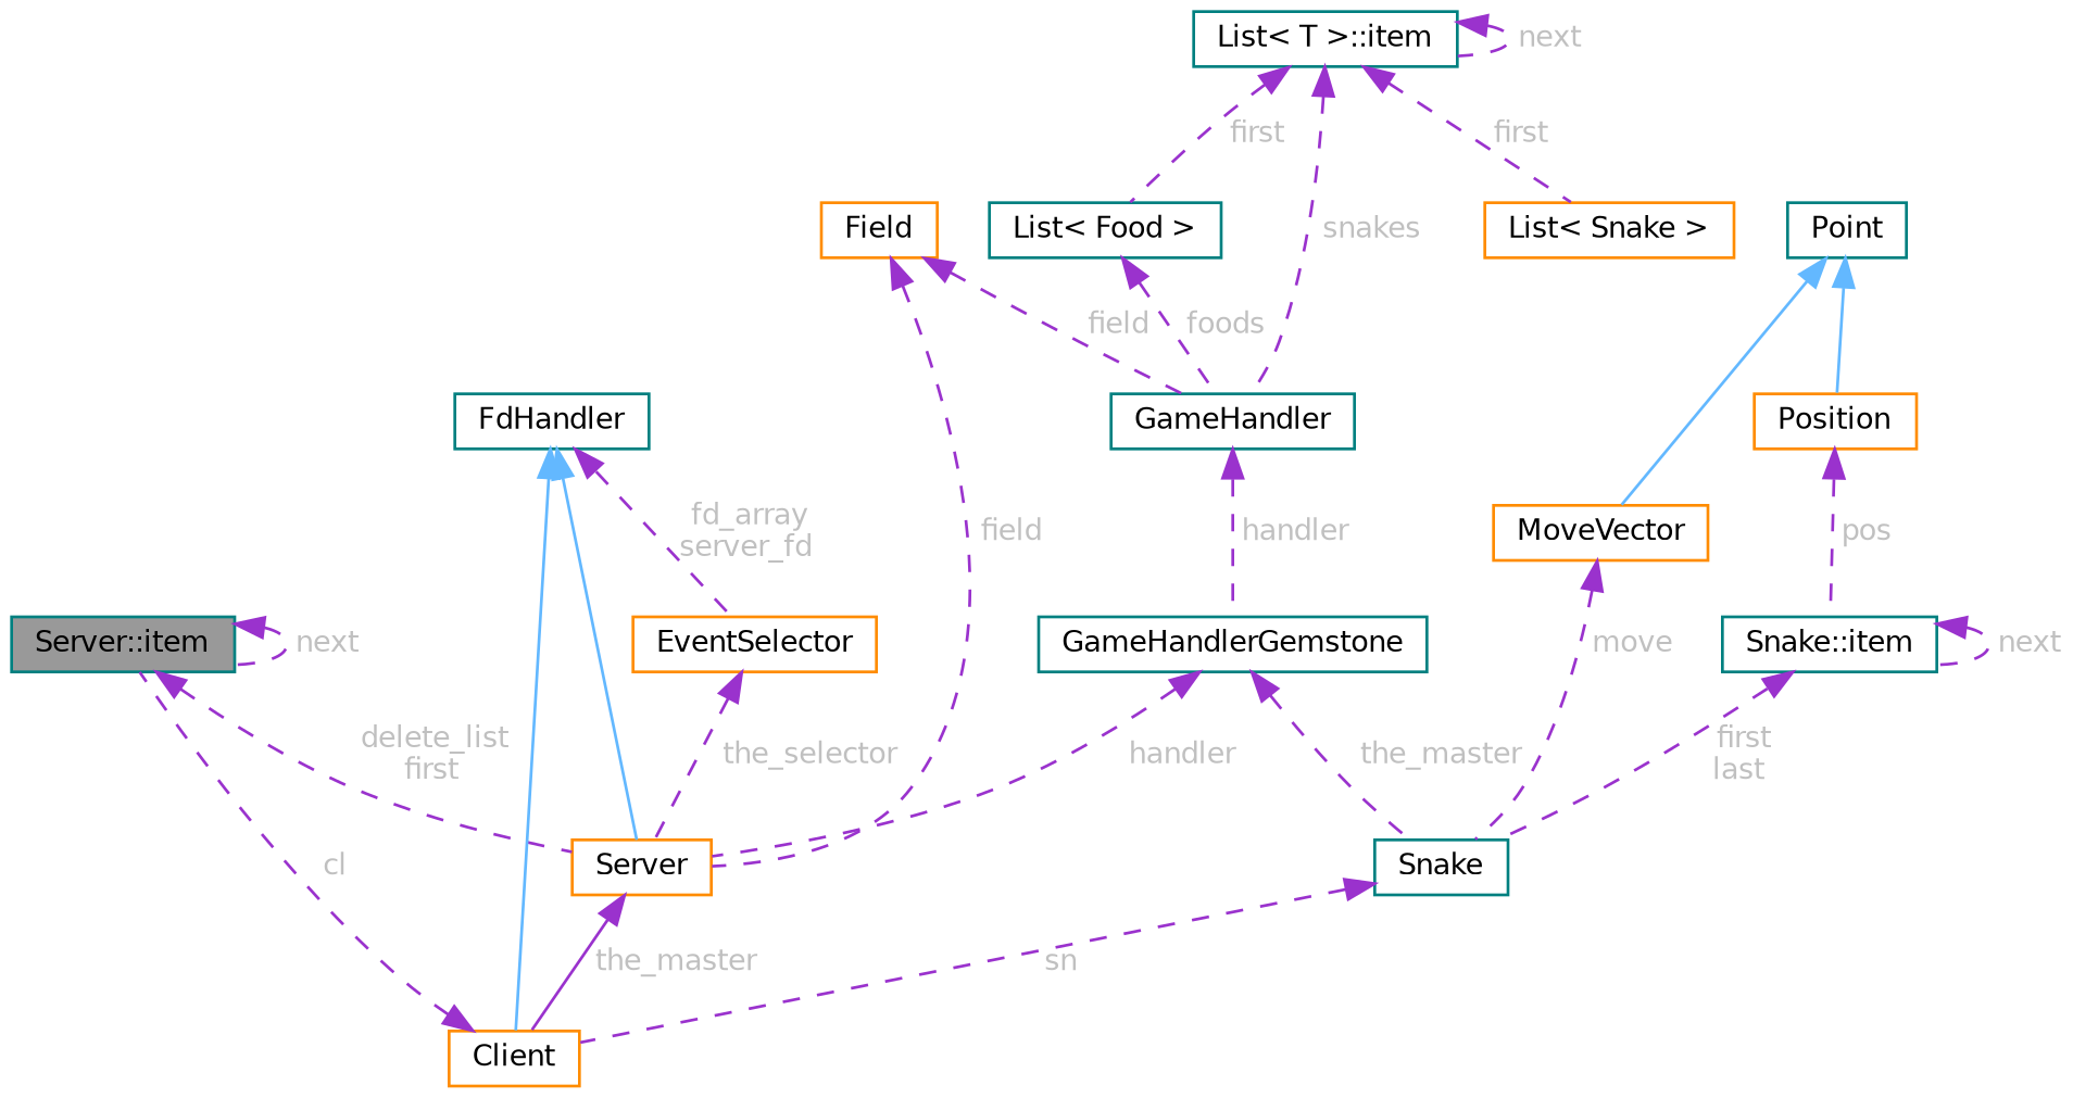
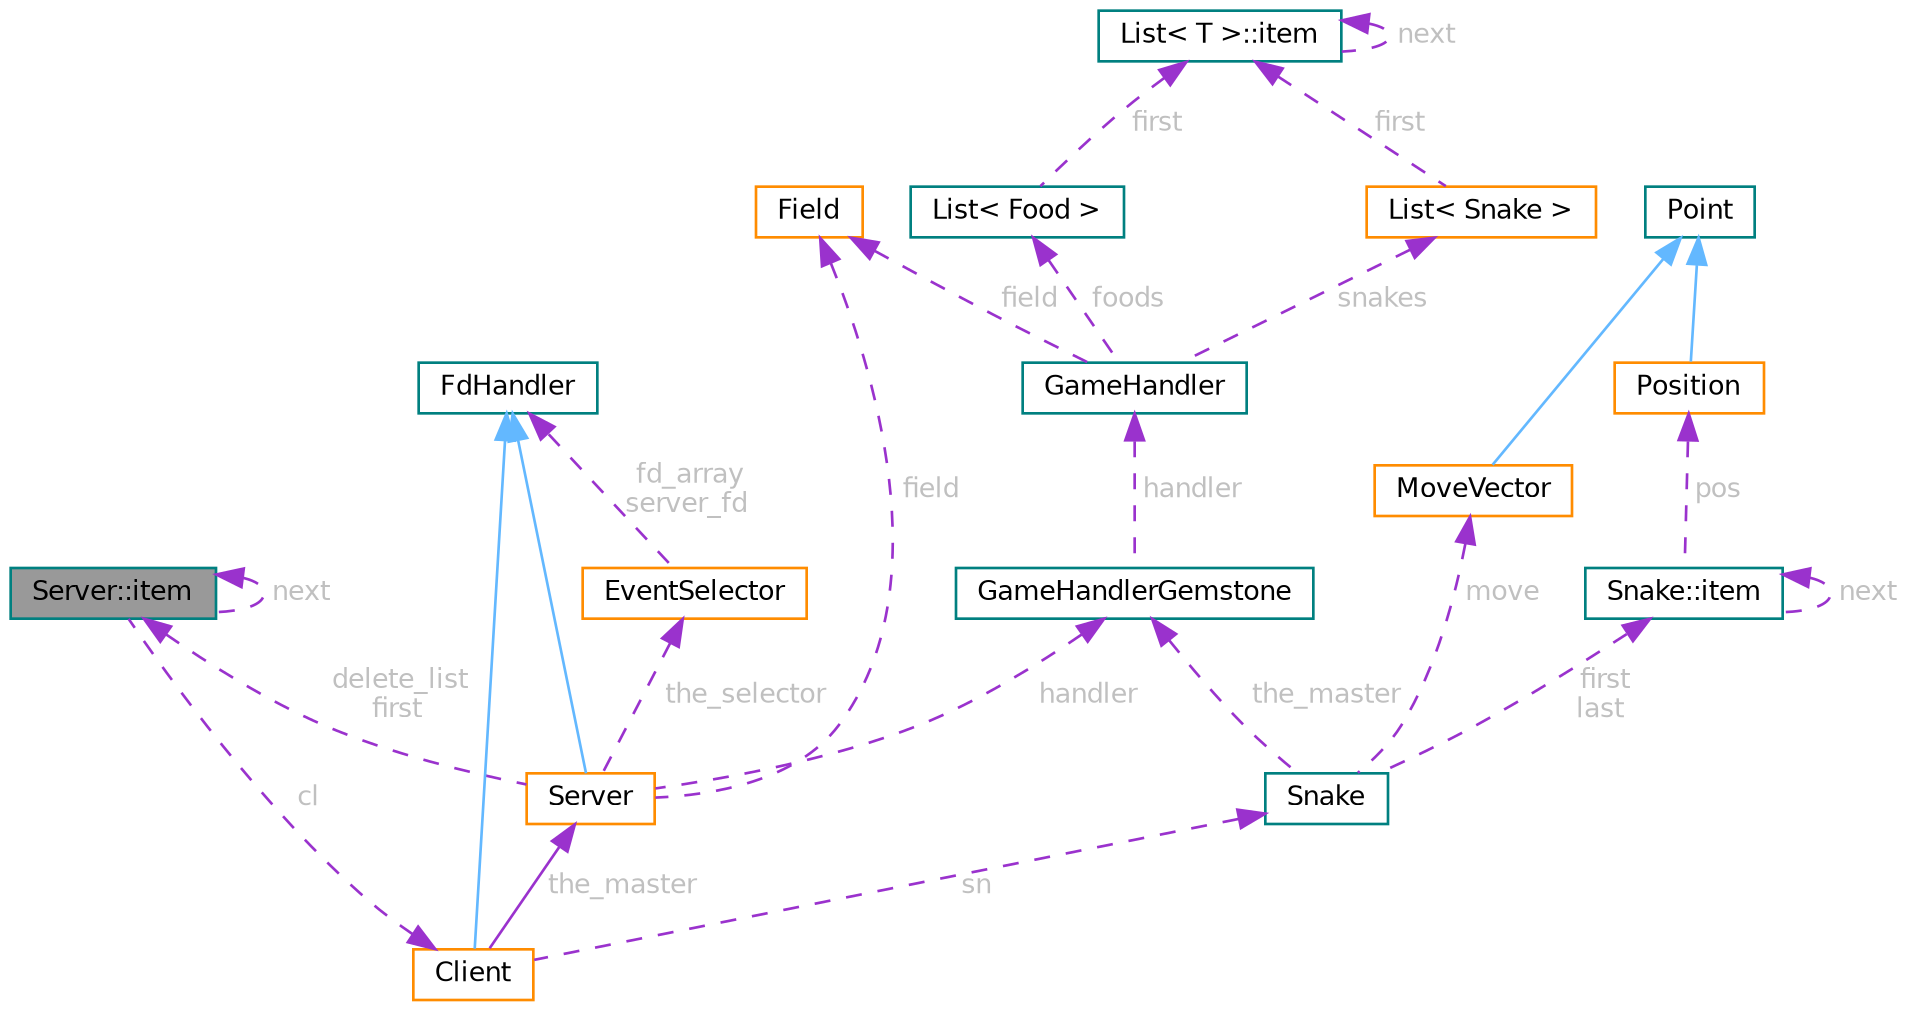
  digraph {
    fontname="DejaVu Sans"
    node [color=teal fillcolor=white fontname="DejaVu Sans" fontsize=10 shape=box style=filled]
    edge [color=darkorchid3 dir=back fontcolor=grey fontname="DejaVu Sans" fontsize=10 labelfontname=Helvetica labelfontsize=10 style=dashed]
    n1 [fillcolor=grey60 fontcolor=black height=0.2 label="Server::item" width=0.4]
    n2 [color=darkorange height=0.2 label=Server width=0.4]
    n3 [color=darkorange height=0.2 label=Client width=0.4]
    n4 [height=0.2 label=FdHandler width=0.4]
    n5 [color=darkorange height=0.2 label=EventSelector width=0.4]
    n6 [height=0.2 label=Snake width=0.4]
    n7 [height=0.2 label="Snake::item" width=0.4]
    n8 [color=darkorange height=0.2 label=Position width=0.4]
    n9 [height=0.2 label=Point width=0.4]
    n10 [color=darkorange height=0.2 label=MoveVector width=0.4]
    n11 [height=0.2 label=GameHandlerGemstone width=0.4]
    n12 [height=0.2 label=GameHandler width=0.4]
    n13 [color=darkorange height=0.2 label=Field width=0.4]
    n14 [height=0.2 label="List\< Food \>" width=0.4]
    n15 [height=0.2 label="List\< T \>::item" width=0.4]
    n16 [color=darkorange height=0.2 label="List\< Snake \>" width=0.4]
    n1 -> n1 [label=" next"]
    n1 -> n2 [label=" delete_list\nfirst"]
    n2 -> n3 [label=" the_master" style=solid]
    n3 -> n1 [label=" cl"]
    n4 -> n2 [color=steelblue1 style=solid fontcolor=""]
    n4 -> n3 [color=steelblue1 style=solid fontcolor=""]
    n4 -> n5 [label=" fd_array\nserver_fd"]
    n5 -> n2 [label=" the_selector"]
    n6 -> n3 [label=" sn"]
    n7 -> n6 [label=" first\nlast"]
    n7 -> n7 [label=" next"]
    n8 -> n7 [label=" pos"]
    n9 -> n8 [color=steelblue1 style=solid fontcolor=""]
    n9 -> n10 [color=steelblue1 style=solid fontcolor=""]
    n10 -> n6 [label=" move"]
    n11 -> n2 [label=" handler"]
    n11 -> n6 [label=" the_master"]
    n12 -> n11 [label=" handler"]
    n13 -> n2 [label=" field"]
    n13 -> n12 [label=" field"]
    n14 -> n12 [label=" foods"]
    n15 -> n14 [label=" first"]
    n15 -> n15 [label=" next"]
    n15 -> n16 [label=" first"]
-   n15 -> n12 [label=" snakes"]
+   n16 -> n12 [label=" snakes"]
  }
